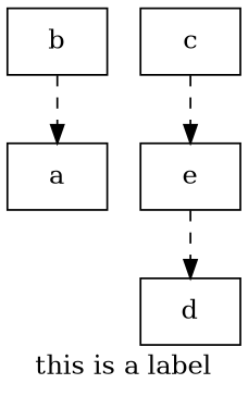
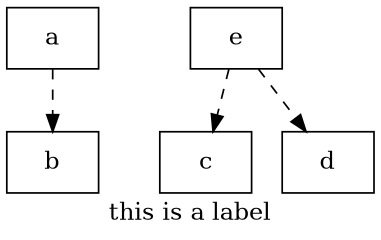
  digraph {
    label="this is a label"
    node [shape=record]
    edge [style=dashed]
    a
    b
    c
    e
    d
-   b -> a
-   c -> e
+   a -> b
+   e -> c
    e -> d
  }
